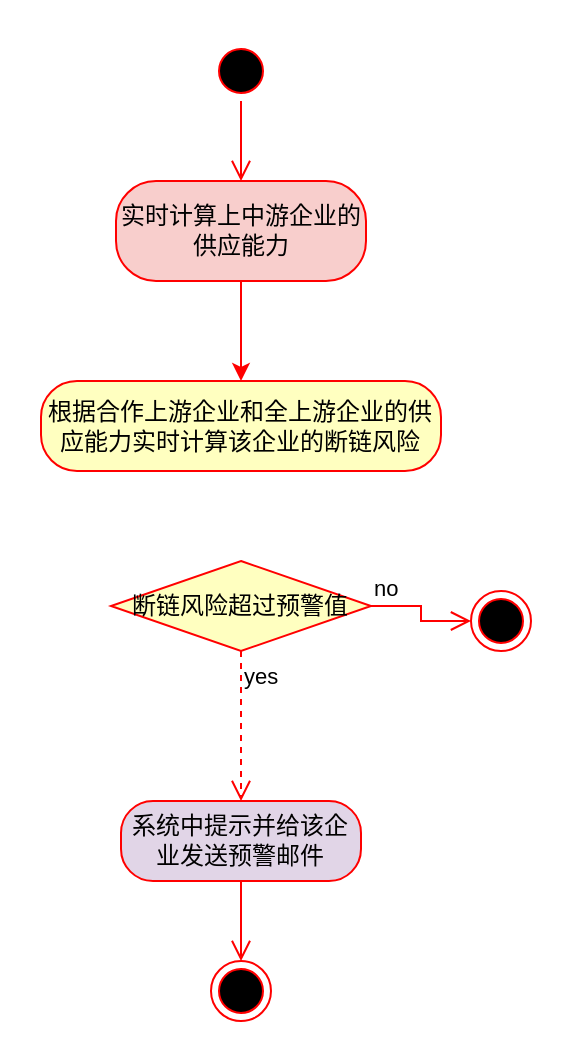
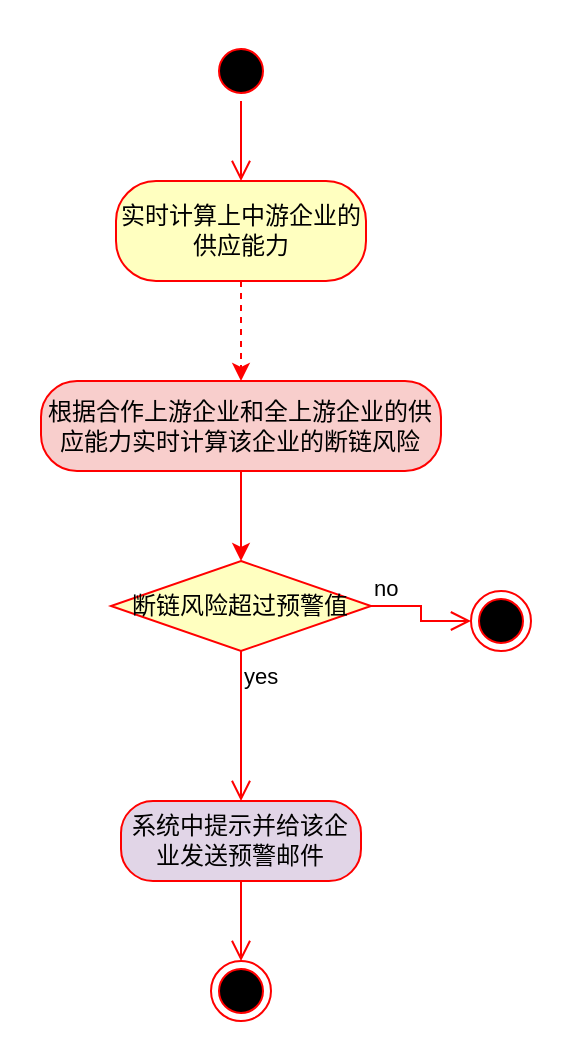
  <mxCell id="0" />
  <mxCell id="1" parent="0" />
  <mxCell id="2" value="" style="ellipse;html=1;shape=startState;fillColor=#000000;strokeColor=#ff0000;" vertex="1" parent="1"><mxGeometry x="105" y="20" width="30" height="30" as="geometry" /></mxCell>
  <mxCell id="3" value="" style="edgeStyle=orthogonalEdgeStyle;html=1;verticalAlign=bottom;endArrow=open;endSize=8;strokeColor=#ff0000;rounded=0;entryX=0.5;entryY=0;entryDx=0;entryDy=0;" edge="1" source="2" parent="1" target="5"><mxGeometry relative="1" as="geometry"><mxPoint x="120" y="110" as="targetPoint" /></mxGeometry></mxCell>
- <mxCell id="4" value="" style="edgeStyle=orthogonalEdgeStyle;rounded=0;orthogonalLoop=1;jettySize=auto;html=1;strokeColor=#FF0000;" edge="1" parent="1" source="5" target="7"><mxGeometry relative="1" as="geometry" /></mxCell>
- <mxCell id="5" value="实时计算上中游企业的供应能力" style="rounded=1;whiteSpace=wrap;html=1;arcSize=40;fontColor=#000000;fillColor=#f8cecc;strokeColor=#ff0000;" vertex="1" parent="1"><mxGeometry x="57.5" y="90" width="125" height="50" as="geometry" /></mxCell>
- <mxCell id="7" value="根据合作上游企业和全上游企业的供应能力实时计算该企业的断链风险" style="whiteSpace=wrap;html=1;fillColor=#ffffc0;strokeColor=#ff0000;fontColor=#000000;rounded=1;arcSize=40;" vertex="1" parent="1"><mxGeometry x="20" y="190" width="200" height="45" as="geometry" /></mxCell>
+ <mxCell id="4" value="" style="edgeStyle=orthogonalEdgeStyle;rounded=0;orthogonalLoop=1;jettySize=auto;html=1;strokeColor=#FF0000;dashed=1;" edge="1" parent="1" source="5" target="7"><mxGeometry relative="1" as="geometry" /></mxCell>
+ <mxCell id="5" value="实时计算上中游企业的供应能力" style="rounded=1;whiteSpace=wrap;html=1;arcSize=40;fontColor=#000000;fillColor=#ffffc0;strokeColor=#ff0000;" vertex="1" parent="1"><mxGeometry x="57.5" y="90" width="125" height="50" as="geometry" /></mxCell>
+ <mxCell id="6" style="edgeStyle=orthogonalEdgeStyle;rounded=0;orthogonalLoop=1;jettySize=auto;html=1;entryX=0.5;entryY=0;entryDx=0;entryDy=0;strokeColor=#FF0000;" edge="1" parent="1" source="7" target="8"><mxGeometry relative="1" as="geometry" /></mxCell>
+ <mxCell id="7" value="根据合作上游企业和全上游企业的供应能力实时计算该企业的断链风险" style="whiteSpace=wrap;html=1;fillColor=#f8cecc;strokeColor=#ff0000;fontColor=#000000;rounded=1;arcSize=40;" vertex="1" parent="1"><mxGeometry x="20" y="190" width="200" height="45" as="geometry" /></mxCell>
  <mxCell id="8" value="断链风险超过预警值" style="rhombus;whiteSpace=wrap;html=1;fontColor=#000000;fillColor=#ffffc0;strokeColor=#ff0000;" vertex="1" parent="1"><mxGeometry x="55" y="280" width="130" height="45" as="geometry" /></mxCell>
  <mxCell id="9" value="no" style="edgeStyle=orthogonalEdgeStyle;html=1;align=left;verticalAlign=bottom;endArrow=open;endSize=8;strokeColor=#ff0000;rounded=0;entryX=0;entryY=0.5;entryDx=0;entryDy=0;" edge="1" source="8" parent="1" target="11"><mxGeometry x="-1" relative="1" as="geometry"><mxPoint x="285" y="310" as="targetPoint" /></mxGeometry></mxCell>
- <mxCell id="10" value="yes" style="edgeStyle=orthogonalEdgeStyle;html=1;align=left;verticalAlign=top;endArrow=open;endSize=8;strokeColor=#ff0000;rounded=0;entryX=0.5;entryY=0;entryDx=0;entryDy=0;dashed=1;" edge="1" source="8" parent="1" target="12"><mxGeometry x="-1" relative="1" as="geometry"><mxPoint x="120" y="390" as="targetPoint" /></mxGeometry></mxCell>
+ <mxCell id="10" value="yes" style="edgeStyle=orthogonalEdgeStyle;html=1;align=left;verticalAlign=top;endArrow=open;endSize=8;strokeColor=#ff0000;rounded=0;entryX=0.5;entryY=0;entryDx=0;entryDy=0;" edge="1" source="8" parent="1" target="12"><mxGeometry x="-1" relative="1" as="geometry"><mxPoint x="120" y="390" as="targetPoint" /></mxGeometry></mxCell>
  <mxCell id="11" value="" style="ellipse;html=1;shape=endState;fillColor=#000000;strokeColor=#ff0000;" vertex="1" parent="1"><mxGeometry x="235" y="295" width="30" height="30" as="geometry" /></mxCell>
  <mxCell id="12" value="系统中提示并给该企业发送预警邮件" style="rounded=1;whiteSpace=wrap;html=1;arcSize=40;fontColor=#000000;fillColor=#e1d5e7;strokeColor=#ff0000;" vertex="1" parent="1"><mxGeometry x="60" y="400" width="120" height="40" as="geometry" /></mxCell>
  <mxCell id="13" value="" style="edgeStyle=orthogonalEdgeStyle;html=1;verticalAlign=bottom;endArrow=open;endSize=8;strokeColor=#ff0000;rounded=0;entryX=0.5;entryY=0;entryDx=0;entryDy=0;" edge="1" source="12" parent="1" target="14"><mxGeometry relative="1" as="geometry"><mxPoint x="120" y="490" as="targetPoint" /></mxGeometry></mxCell>
  <mxCell id="14" value="" style="ellipse;html=1;shape=endState;fillColor=#000000;strokeColor=#ff0000;" vertex="1" parent="1"><mxGeometry x="105" y="480" width="30" height="30" as="geometry" /></mxCell>
